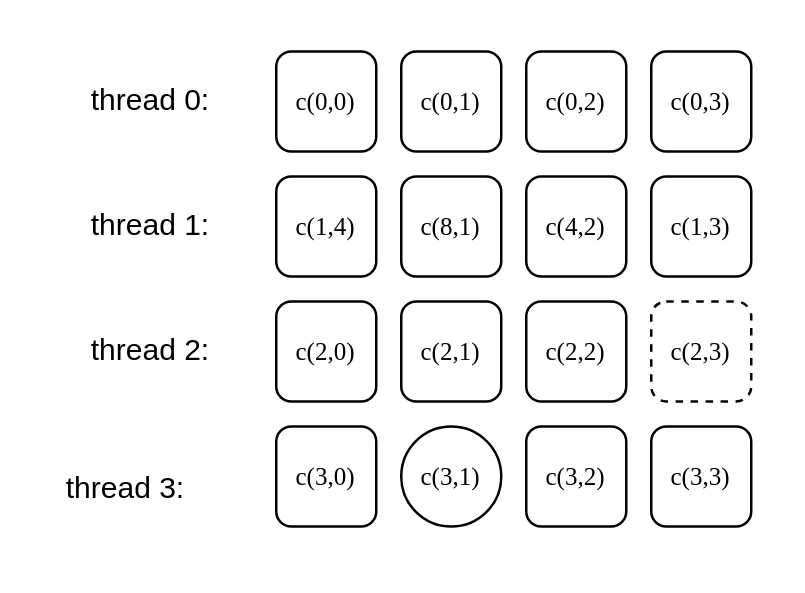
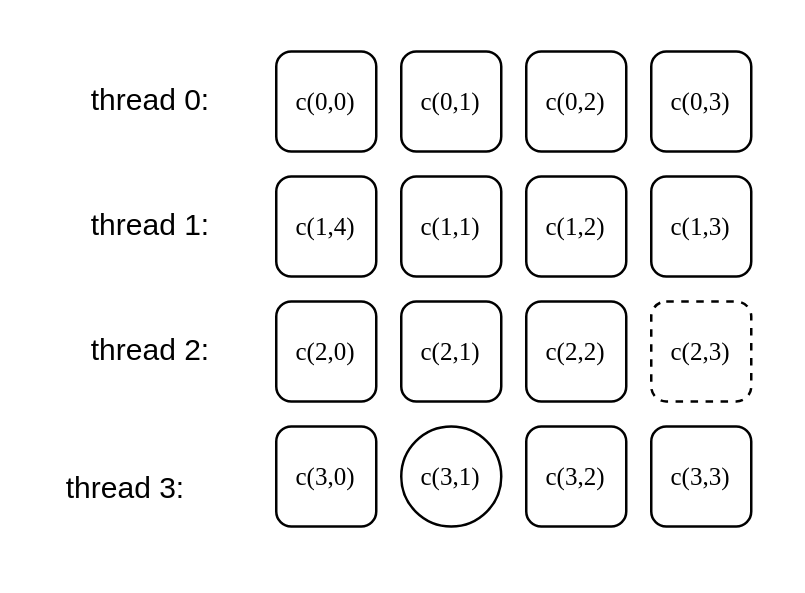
  <mxCell id="0" />
  <mxCell id="1" parent="0" />
  <mxCell id="2" value="thread 0:" style="text;html=1;align=center;verticalAlign=middle;whiteSpace=wrap;rounded=0;" parent="1" vertex="1"><mxGeometry x="30" y="20" width="60" height="40" as="geometry" /></mxCell>
  <mxCell id="3" value="thread 1:" style="text;html=1;align=center;verticalAlign=middle;whiteSpace=wrap;rounded=0;" parent="1" vertex="1"><mxGeometry x="30" y="70" width="60" height="40" as="geometry" /></mxCell>
  <mxCell id="4" value="thread 2:" style="text;html=1;align=center;verticalAlign=middle;whiteSpace=wrap;rounded=0;" parent="1" vertex="1"><mxGeometry x="30" y="120" width="60" height="40" as="geometry" /></mxCell>
  <mxCell id="5" value="thread 3:" style="text;html=1;align=center;verticalAlign=middle;whiteSpace=wrap;rounded=0;" parent="1" vertex="1"><mxGeometry x="20" y="175" width="60" height="40" as="geometry" /></mxCell>
  <mxCell id="6" value="c(0,0)" style="rounded=1;whiteSpace=wrap;html=1;fillColor=none;fontFamily=Lucida Console;fontSize=10;" parent="1" vertex="1"><mxGeometry x="110" y="20" width="40" height="40" as="geometry" /></mxCell>
  <mxCell id="7" value="&lt;span style=&quot;font-family: &amp;quot;Lucida Console&amp;quot;; font-size: 10px;&quot;&gt;c(0,1)&lt;/span&gt;" style="rounded=1;whiteSpace=wrap;html=1;fillColor=none;" parent="1" vertex="1"><mxGeometry x="160" y="20" width="40" height="40" as="geometry" /></mxCell>
  <mxCell id="8" value="&lt;span style=&quot;font-family: &amp;quot;Lucida Console&amp;quot;; font-size: 10px;&quot;&gt;c(0,2)&lt;/span&gt;" style="rounded=1;whiteSpace=wrap;html=1;fillColor=none;" parent="1" vertex="1"><mxGeometry x="210" y="20" width="40" height="40" as="geometry" /></mxCell>
  <mxCell id="9" value="&lt;span style=&quot;font-family: &amp;quot;Lucida Console&amp;quot;; font-size: 10px;&quot;&gt;c(0,3)&lt;/span&gt;" style="rounded=1;whiteSpace=wrap;html=1;fillColor=none;" parent="1" vertex="1"><mxGeometry x="260" y="20" width="40" height="40" as="geometry" /></mxCell>
  <mxCell id="10" value="c(1,4)" style="rounded=1;whiteSpace=wrap;html=1;fillColor=none;fontFamily=Lucida Console;fontSize=10;" parent="1" vertex="1"><mxGeometry x="110" y="70" width="40" height="40" as="geometry" /></mxCell>
- <mxCell id="11" value="&lt;span style=&quot;font-family: &amp;quot;Lucida Console&amp;quot;; font-size: 10px;&quot;&gt;c(8,1)&lt;/span&gt;" style="rounded=1;whiteSpace=wrap;html=1;fillColor=none;" parent="1" vertex="1"><mxGeometry x="160" y="70" width="40" height="40" as="geometry" /></mxCell>
- <mxCell id="12" value="&lt;span style=&quot;font-family: &amp;quot;Lucida Console&amp;quot;; font-size: 10px;&quot;&gt;c(4,2)&lt;/span&gt;" style="rounded=1;whiteSpace=wrap;html=1;fillColor=none;" parent="1" vertex="1"><mxGeometry x="210" y="70" width="40" height="40" as="geometry" /></mxCell>
+ <mxCell id="11" value="&lt;span style=&quot;font-family: &amp;quot;Lucida Console&amp;quot;; font-size: 10px;&quot;&gt;c(1,1)&lt;/span&gt;" style="rounded=1;whiteSpace=wrap;html=1;fillColor=none;" parent="1" vertex="1"><mxGeometry x="160" y="70" width="40" height="40" as="geometry" /></mxCell>
+ <mxCell id="12" value="&lt;span style=&quot;font-family: &amp;quot;Lucida Console&amp;quot;; font-size: 10px;&quot;&gt;c(1,2)&lt;/span&gt;" style="rounded=1;whiteSpace=wrap;html=1;fillColor=none;" parent="1" vertex="1"><mxGeometry x="210" y="70" width="40" height="40" as="geometry" /></mxCell>
  <mxCell id="13" value="&lt;span style=&quot;font-family: &amp;quot;Lucida Console&amp;quot;; font-size: 10px;&quot;&gt;c(1,3)&lt;/span&gt;" style="rounded=1;whiteSpace=wrap;html=1;fillColor=none;" parent="1" vertex="1"><mxGeometry x="260" y="70" width="40" height="40" as="geometry" /></mxCell>
  <mxCell id="14" value="c(2,0)" style="rounded=1;whiteSpace=wrap;html=1;fillColor=none;fontFamily=Lucida Console;fontSize=10;" parent="1" vertex="1"><mxGeometry x="110" y="120" width="40" height="40" as="geometry" /></mxCell>
  <mxCell id="15" value="&lt;span style=&quot;font-family: &amp;quot;Lucida Console&amp;quot;; font-size: 10px;&quot;&gt;c(2,1)&lt;/span&gt;" style="rounded=1;whiteSpace=wrap;html=1;fillColor=none;" parent="1" vertex="1"><mxGeometry x="160" y="120" width="40" height="40" as="geometry" /></mxCell>
  <mxCell id="16" value="&lt;span style=&quot;font-family: &amp;quot;Lucida Console&amp;quot;; font-size: 10px;&quot;&gt;c(2,2)&lt;/span&gt;" style="rounded=1;whiteSpace=wrap;html=1;fillColor=none;" parent="1" vertex="1"><mxGeometry x="210" y="120" width="40" height="40" as="geometry" /></mxCell>
  <mxCell id="17" value="&lt;span style=&quot;font-family: &amp;quot;Lucida Console&amp;quot;; font-size: 10px;&quot;&gt;c(2,3)&lt;/span&gt;" style="rounded=1;whiteSpace=wrap;html=1;fillColor=none;dashed=1;" parent="1" vertex="1"><mxGeometry x="260" y="120" width="40" height="40" as="geometry" /></mxCell>
  <mxCell id="18" value="c(3,0)" style="rounded=1;whiteSpace=wrap;html=1;fillColor=none;fontFamily=Lucida Console;fontSize=10;" parent="1" vertex="1"><mxGeometry x="110" y="170" width="40" height="40" as="geometry" /></mxCell>
  <mxCell id="19" value="&lt;span style=&quot;font-family: &amp;quot;Lucida Console&amp;quot;; font-size: 10px;&quot;&gt;c(3,1)&lt;/span&gt;" style="ellipse;whiteSpace=wrap;html=1;fillColor=none;" parent="1" vertex="1"><mxGeometry x="160" y="170" width="40" height="40" as="geometry" /></mxCell>
  <mxCell id="20" value="&lt;span style=&quot;font-family: &amp;quot;Lucida Console&amp;quot;; font-size: 10px;&quot;&gt;c(3,2)&lt;/span&gt;" style="rounded=1;whiteSpace=wrap;html=1;fillColor=none;" parent="1" vertex="1"><mxGeometry x="210" y="170" width="40" height="40" as="geometry" /></mxCell>
  <mxCell id="21" value="&lt;span style=&quot;font-family: &amp;quot;Lucida Console&amp;quot;; font-size: 10px;&quot;&gt;c(3,3)&lt;/span&gt;" style="rounded=1;whiteSpace=wrap;html=1;fillColor=none;" parent="1" vertex="1"><mxGeometry x="260" y="170" width="40" height="40" as="geometry" /></mxCell>
